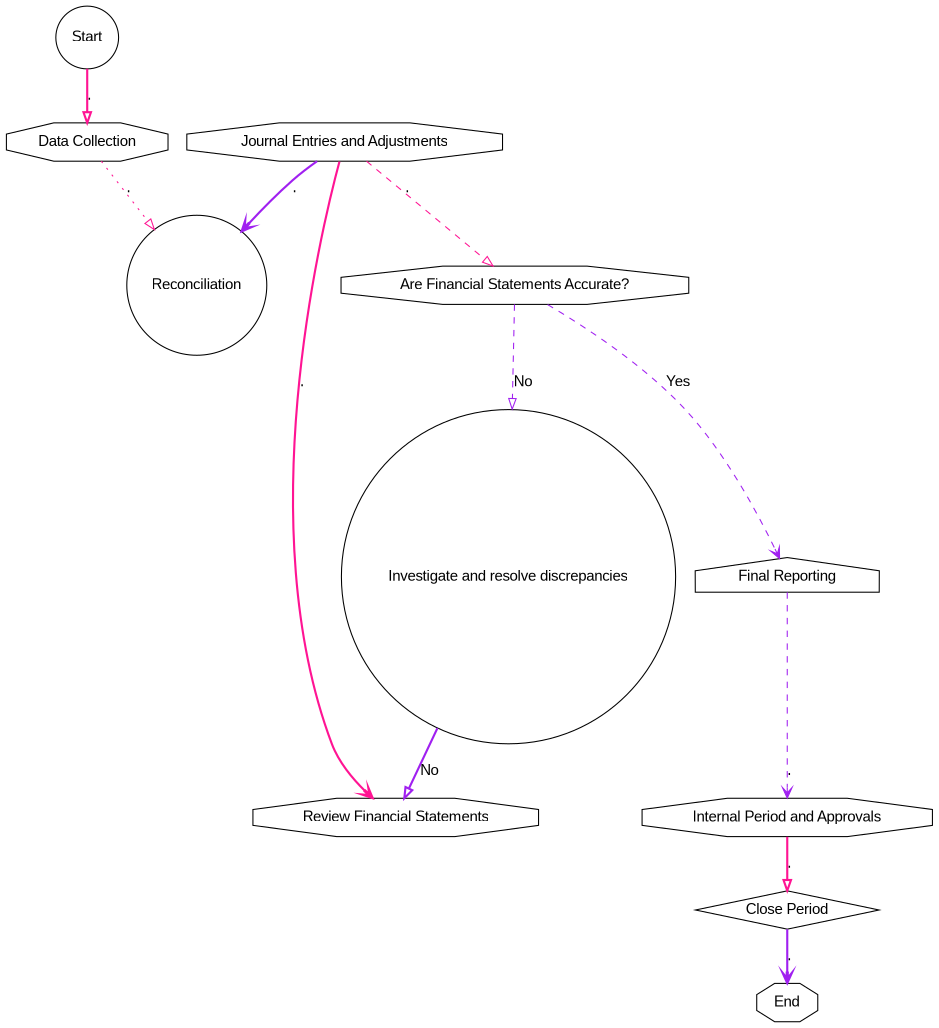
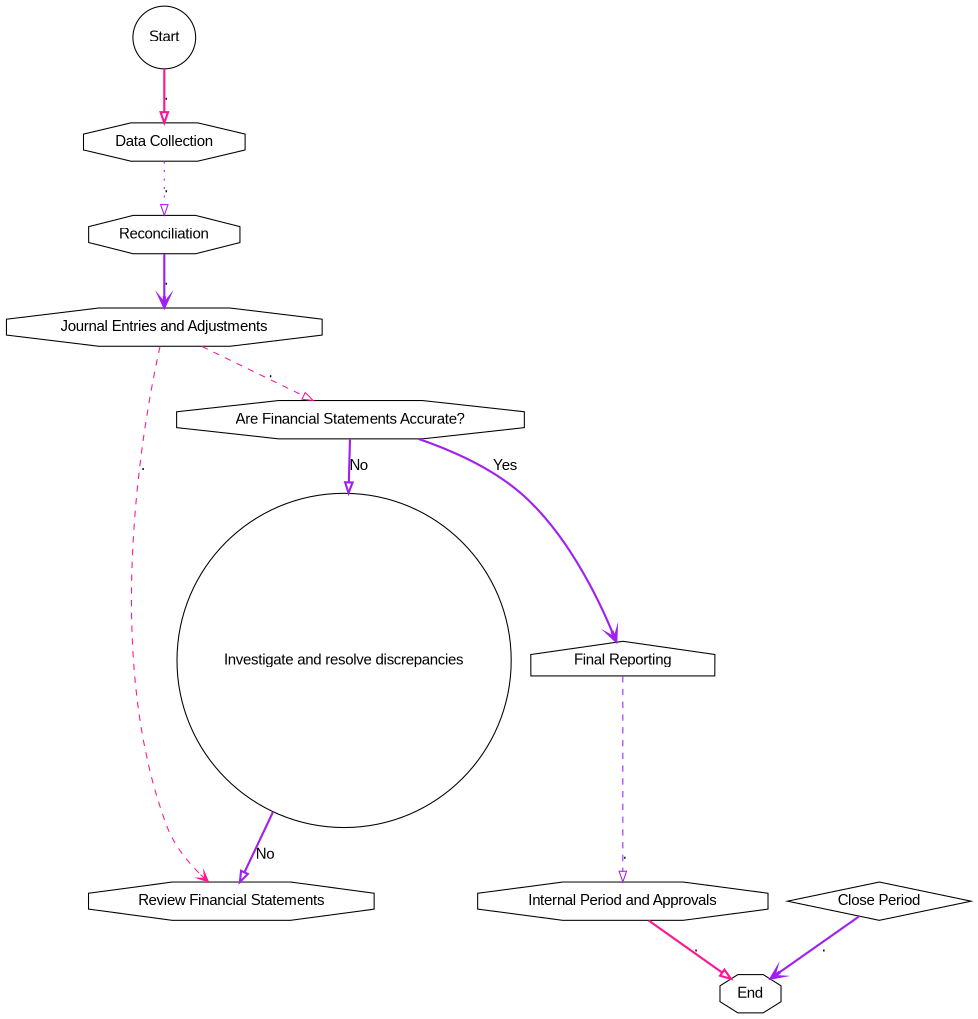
  digraph {
    fontname="Liberation Sans"
    node [fontname="Liberation Sans" shape=octagon]
    edge [arrowhead=onormal color=purple fontname="Liberation Sans" style=bold]
    n1 [label=Start shape=circle]
    n2 [label="Data Collection"]
-   n3 [label=Reconciliation shape=circle]
+   n3 [label=Reconciliation]
    n4 [label="Journal Entries and Adjustments"]
    n5 [label="Review Financial Statements"]
    n6 [label="Are Financial Statements Accurate?"]
    n7 [label="Investigate and resolve discrepancies" shape=circle]
    n8 [label="Final Reporting" shape=house]
    n9 [label="Internal Period and Approvals"]
    n10 [label="Close Period" shape=diamond]
    n11 [label=End]
    n1 -> n2 [color=deeppink label="."]
-   n2 -> n3 [color=deeppink label="." style=dotted]
-   n4 -> n3 [arrowhead=vee label="."]
-   n4 -> n5 [arrowhead=vee color=deeppink label="."]
+   n2 -> n3 [label="." style=dotted]
+   n3 -> n4 [arrowhead=vee label="."]
+   n4 -> n5 [arrowhead=vee color=deeppink label="." style=dashed]
    n4 -> n6 [color=deeppink label="." style=dashed]
-   n6 -> n7 [label=No style=dashed]
-   n6 -> n8 [arrowhead=vee label=Yes style=dashed]
+   n6 -> n7 [label=No]
+   n6 -> n8 [arrowhead=vee label=Yes]
    n7 -> n5 [label=No]
-   n8 -> n9 [arrowhead=vee label="." style=dashed]
-   n9 -> n10 [color=deeppink label="."]
+   n8 -> n9 [label="." style=dashed]
+   n9 -> n11 [color=deeppink label="."]
    n10 -> n11 [arrowhead=vee label="."]
  }
